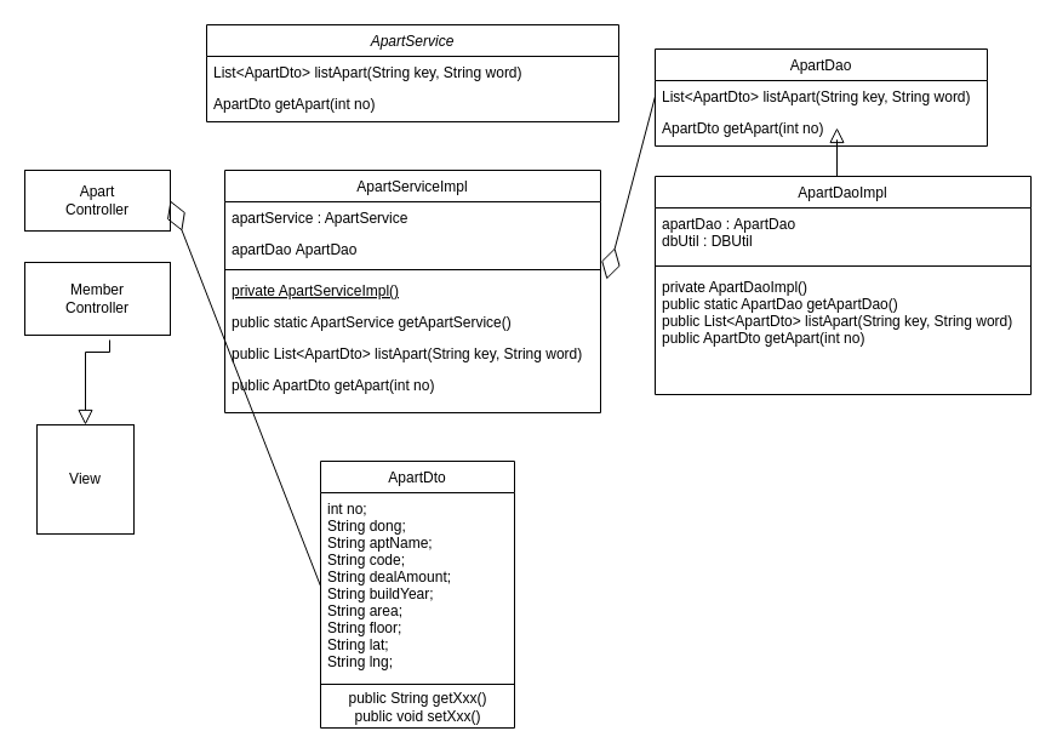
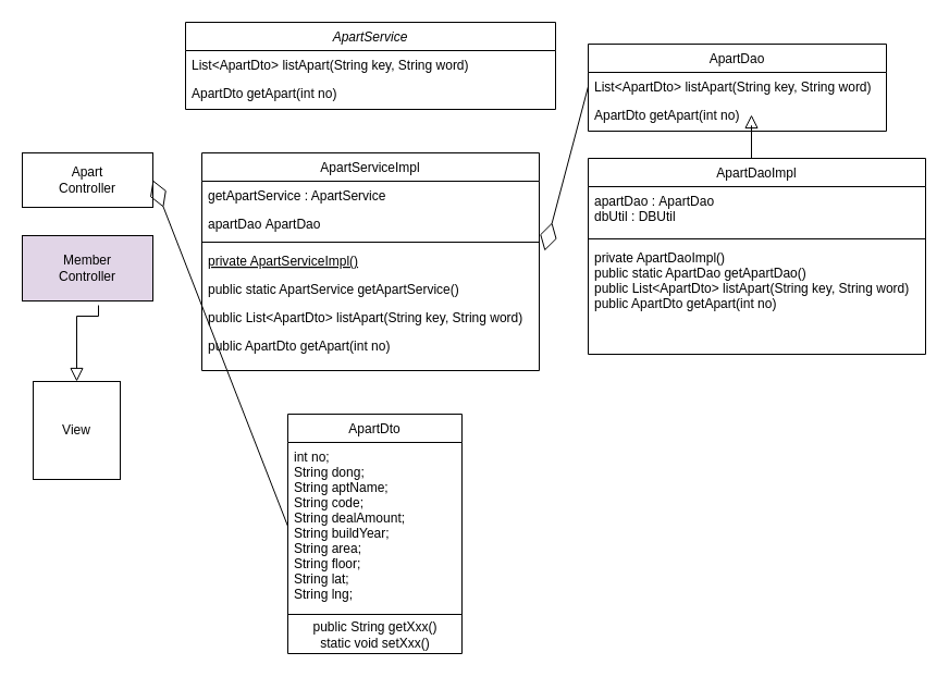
  <mxCell id="0" />
  <mxCell id="1" parent="0" />
  <mxCell id="2" value="ApartService&#10;" style="swimlane;fontStyle=2;align=center;verticalAlign=top;childLayout=stackLayout;horizontal=1;startSize=26;horizontalStack=0;resizeParent=1;resizeLast=0;collapsible=1;marginBottom=0;rounded=0;shadow=0;strokeWidth=1;" parent="1" vertex="1"><mxGeometry x="170" y="20" width="340" height="80" as="geometry"><mxRectangle x="230" y="140" width="160" height="26" as="alternateBounds" /></mxGeometry></mxCell>
  <mxCell id="3" value=" List&lt;ApartDto&gt; listApart(String key, String word) &#10;" style="text;align=left;verticalAlign=top;spacingLeft=4;spacingRight=4;overflow=hidden;rotatable=0;points=[[0,0.5],[1,0.5]];portConstraint=eastwest;" parent="2" vertex="1"><mxGeometry y="26" width="340" height="26" as="geometry" /></mxCell>
  <mxCell id="4" value=" ApartDto getApart(int no) " style="text;align=left;verticalAlign=top;spacingLeft=4;spacingRight=4;overflow=hidden;rotatable=0;points=[[0,0.5],[1,0.5]];portConstraint=eastwest;rounded=0;shadow=0;html=0;" parent="2" vertex="1"><mxGeometry y="52" width="340" height="26" as="geometry" /></mxCell>
  <mxCell id="5" value="ApartServiceImpl&#10;" style="swimlane;fontStyle=0;align=center;verticalAlign=top;childLayout=stackLayout;horizontal=1;startSize=26;horizontalStack=0;resizeParent=1;resizeLast=0;collapsible=1;marginBottom=0;rounded=0;shadow=0;strokeWidth=1;" parent="1" vertex="1"><mxGeometry x="185" y="140" width="310" height="200" as="geometry"><mxRectangle x="130" y="380" width="160" height="26" as="alternateBounds" /></mxGeometry></mxCell>
- <mxCell id="6" value="apartService : ApartService" style="text;align=left;verticalAlign=top;spacingLeft=4;spacingRight=4;overflow=hidden;rotatable=0;points=[[0,0.5],[1,0.5]];portConstraint=eastwest;" parent="5" vertex="1"><mxGeometry y="26" width="310" height="26" as="geometry" /></mxCell>
+ <mxCell id="6" value="getApartService : ApartService" style="text;align=left;verticalAlign=top;spacingLeft=4;spacingRight=4;overflow=hidden;rotatable=0;points=[[0,0.5],[1,0.5]];portConstraint=eastwest;" parent="5" vertex="1"><mxGeometry y="26" width="310" height="26" as="geometry" /></mxCell>
  <mxCell id="7" value="apartDao ApartDao" style="text;align=left;verticalAlign=top;spacingLeft=4;spacingRight=4;overflow=hidden;rotatable=0;points=[[0,0.5],[1,0.5]];portConstraint=eastwest;rounded=0;shadow=0;html=0;" parent="5" vertex="1"><mxGeometry y="52" width="310" height="26" as="geometry" /></mxCell>
  <mxCell id="8" value="" style="line;html=1;strokeWidth=1;align=left;verticalAlign=middle;spacingTop=-1;spacingLeft=3;spacingRight=3;rotatable=0;labelPosition=right;points=[];portConstraint=eastwest;" parent="5" vertex="1"><mxGeometry y="78" width="310" height="8" as="geometry" /></mxCell>
  <mxCell id="9" value="private ApartServiceImpl()" style="text;align=left;verticalAlign=top;spacingLeft=4;spacingRight=4;overflow=hidden;rotatable=0;points=[[0,0.5],[1,0.5]];portConstraint=eastwest;fontStyle=4" parent="5" vertex="1"><mxGeometry y="86" width="310" height="26" as="geometry" /></mxCell>
  <mxCell id="10" value=" public static ApartService getApartService()" style="text;align=left;verticalAlign=top;spacingLeft=4;spacingRight=4;overflow=hidden;rotatable=0;points=[[0,0.5],[1,0.5]];portConstraint=eastwest;" parent="5" vertex="1"><mxGeometry y="112" width="310" height="26" as="geometry" /></mxCell>
  <mxCell id="11" value=" public List&lt;ApartDto&gt; listApart(String key, String word)" style="text;align=left;verticalAlign=top;spacingLeft=4;spacingRight=4;overflow=hidden;rotatable=0;points=[[0,0.5],[1,0.5]];portConstraint=eastwest;" vertex="1" parent="5"><mxGeometry y="138" width="310" height="26" as="geometry" /></mxCell>
  <mxCell id="12" value=" public ApartDto getApart(int no)" style="text;align=left;verticalAlign=top;spacingLeft=4;spacingRight=4;overflow=hidden;rotatable=0;points=[[0,0.5],[1,0.5]];portConstraint=eastwest;" vertex="1" parent="5"><mxGeometry y="164" width="310" height="26" as="geometry" /></mxCell>
  <mxCell id="13" value="ApartDto&#10;" style="swimlane;fontStyle=0;align=center;verticalAlign=top;childLayout=stackLayout;horizontal=1;startSize=26;horizontalStack=0;resizeParent=1;resizeLast=0;collapsible=1;marginBottom=0;rounded=0;shadow=0;strokeWidth=1;" parent="1" vertex="1"><mxGeometry x="264" y="380" width="160" height="220" as="geometry"><mxRectangle x="340" y="380" width="170" height="26" as="alternateBounds" /></mxGeometry></mxCell>
  <mxCell id="14" value="int no;&#10; String dong;&#10; String aptName;&#10; String code;&#10; String dealAmount;&#10; String buildYear;&#10; String area;&#10; String floor;&#10; String lat;&#10; String lng;" style="text;align=left;verticalAlign=top;spacingLeft=4;spacingRight=4;overflow=hidden;rotatable=0;points=[[0,0.5],[1,0.5]];portConstraint=eastwest;" parent="13" vertex="1"><mxGeometry y="26" width="160" height="154" as="geometry" /></mxCell>
  <mxCell id="15" value="" style="line;html=1;strokeWidth=1;align=left;verticalAlign=middle;spacingTop=-1;spacingLeft=3;spacingRight=3;rotatable=0;labelPosition=right;points=[];portConstraint=eastwest;" parent="13" vertex="1"><mxGeometry y="180" width="160" height="8" as="geometry" /></mxCell>
- <mxCell id="16" value="public String getXxx()&lt;br&gt;public void setXxx()" style="text;html=1;align=center;verticalAlign=middle;resizable=0;points=[];autosize=1;strokeColor=none;fillColor=none;" vertex="1" parent="13"><mxGeometry y="188" width="160" height="30" as="geometry" /></mxCell>
+ <mxCell id="16" value="public String getXxx()&lt;br&gt;static void setXxx()" style="text;html=1;align=center;verticalAlign=middle;resizable=0;points=[];autosize=1;strokeColor=none;fillColor=none;" vertex="1" parent="13"><mxGeometry y="188" width="160" height="30" as="geometry" /></mxCell>
  <mxCell id="17" value="ApartDaoImpl&#10;" style="swimlane;fontStyle=0;align=center;verticalAlign=top;childLayout=stackLayout;horizontal=1;startSize=26;horizontalStack=0;resizeParent=1;resizeLast=0;collapsible=1;marginBottom=0;rounded=0;shadow=0;strokeWidth=1;" vertex="1" parent="1"><mxGeometry x="540" y="145" width="310" height="180" as="geometry"><mxRectangle x="340" y="380" width="170" height="26" as="alternateBounds" /></mxGeometry></mxCell>
  <mxCell id="18" value="apartDao : ApartDao&#10;dbUtil : DBUtil" style="text;align=left;verticalAlign=top;spacingLeft=4;spacingRight=4;overflow=hidden;rotatable=0;points=[[0,0.5],[1,0.5]];portConstraint=eastwest;" vertex="1" parent="17"><mxGeometry y="26" width="310" height="44" as="geometry" /></mxCell>
  <mxCell id="19" value="" style="line;html=1;strokeWidth=1;align=left;verticalAlign=middle;spacingTop=-1;spacingLeft=3;spacingRight=3;rotatable=0;labelPosition=right;points=[];portConstraint=eastwest;" vertex="1" parent="17"><mxGeometry y="70" width="310" height="8" as="geometry" /></mxCell>
  <mxCell id="20" value="private ApartDaoImpl()&#10;public static ApartDao getApartDao()&#10;public List&lt;ApartDto&gt; listApart(String key, String word)&#10;public ApartDto getApart(int no)&#10;" style="text;align=left;verticalAlign=top;spacingLeft=4;spacingRight=4;overflow=hidden;rotatable=0;points=[[0,0.5],[1,0.5]];portConstraint=eastwest;" vertex="1" parent="17"><mxGeometry y="78" width="310" height="102" as="geometry" /></mxCell>
  <mxCell id="21" value="ApartDao&#10;" style="swimlane;fontStyle=0;align=center;verticalAlign=top;childLayout=stackLayout;horizontal=1;startSize=26;horizontalStack=0;resizeParent=1;resizeLast=0;collapsible=1;marginBottom=0;rounded=0;shadow=0;strokeWidth=1;" vertex="1" parent="1"><mxGeometry x="540" y="40" width="274" height="80" as="geometry"><mxRectangle x="340" y="380" width="170" height="26" as="alternateBounds" /></mxGeometry></mxCell>
  <mxCell id="22" value="List&lt;ApartDto&gt; listApart(String key, String word)" style="text;align=left;verticalAlign=top;spacingLeft=4;spacingRight=4;overflow=hidden;rotatable=0;points=[[0,0.5],[1,0.5]];portConstraint=eastwest;" vertex="1" parent="21"><mxGeometry y="26" width="274" height="26" as="geometry" /></mxCell>
  <mxCell id="23" value="ApartDto getApart(int no)" style="text;align=left;verticalAlign=top;spacingLeft=4;spacingRight=4;overflow=hidden;rotatable=0;points=[[0,0.5],[1,0.5]];portConstraint=eastwest;" vertex="1" parent="21"><mxGeometry y="52" width="274" height="26" as="geometry" /></mxCell>
  <mxCell id="24" value="Apart&lt;br&gt;Controller" style="whiteSpace=wrap;html=1;" vertex="1" parent="1"><mxGeometry x="20" y="140" width="120" height="50" as="geometry" /></mxCell>
- <mxCell id="25" value="Member&lt;br&gt;Controller" style="whiteSpace=wrap;html=1;" vertex="1" parent="1"><mxGeometry x="20" y="216" width="120" height="60" as="geometry" /></mxCell>
+ <mxCell id="25" value="Member&lt;br&gt;Controller" style="whiteSpace=wrap;html=1;fillColor=#e1d5e7;" vertex="1" parent="1"><mxGeometry x="20" y="216" width="120" height="60" as="geometry" /></mxCell>
  <mxCell id="26" value="View" style="whiteSpace=wrap;html=1;" vertex="1" parent="1"><mxGeometry x="30" y="350" width="80" height="90" as="geometry" /></mxCell>
  <mxCell id="27" value="" style="endArrow=block;endSize=10;endFill=0;shadow=0;strokeWidth=1;rounded=0;edgeStyle=elbowEdgeStyle;elbow=vertical;" edge="1" parent="1"><mxGeometry width="160" relative="1" as="geometry"><mxPoint x="690" y="145" as="sourcePoint" /><mxPoint x="690" y="105" as="targetPoint" /><Array as="points"><mxPoint x="690" y="115" /><mxPoint x="545" y="185" /></Array></mxGeometry></mxCell>
  <mxCell id="28" value="" style="endArrow=diamondThin;endFill=0;endSize=24;html=1;rounded=0;exitX=0;exitY=0.5;exitDx=0;exitDy=0;entryX=1.016;entryY=0.154;entryDx=0;entryDy=0;entryPerimeter=0;" edge="1" parent="1" source="22" target="9"><mxGeometry width="160" relative="1" as="geometry"><mxPoint x="520" y="440" as="sourcePoint" /><mxPoint x="680" y="440" as="targetPoint" /></mxGeometry></mxCell>
  <mxCell id="29" value="" style="endArrow=diamondThin;endFill=0;endSize=24;html=1;rounded=0;exitX=0;exitY=0.5;exitDx=0;exitDy=0;entryX=1;entryY=0.5;entryDx=0;entryDy=0;" edge="1" parent="1" source="14" target="24"><mxGeometry width="160" relative="1" as="geometry"><mxPoint x="550" y="89" as="sourcePoint" /><mxPoint x="509.96" y="240.004" as="targetPoint" /></mxGeometry></mxCell>
  <mxCell id="30" value="" style="endArrow=block;endSize=10;endFill=0;shadow=0;strokeWidth=1;rounded=0;edgeStyle=elbowEdgeStyle;elbow=vertical;entryX=0.5;entryY=0;entryDx=0;entryDy=0;" edge="1" parent="1" target="26"><mxGeometry width="160" relative="1" as="geometry"><mxPoint x="90" y="280" as="sourcePoint" /><mxPoint x="270" y="110" as="targetPoint" /><Array as="points"><mxPoint x="110" y="290" /></Array></mxGeometry></mxCell>
